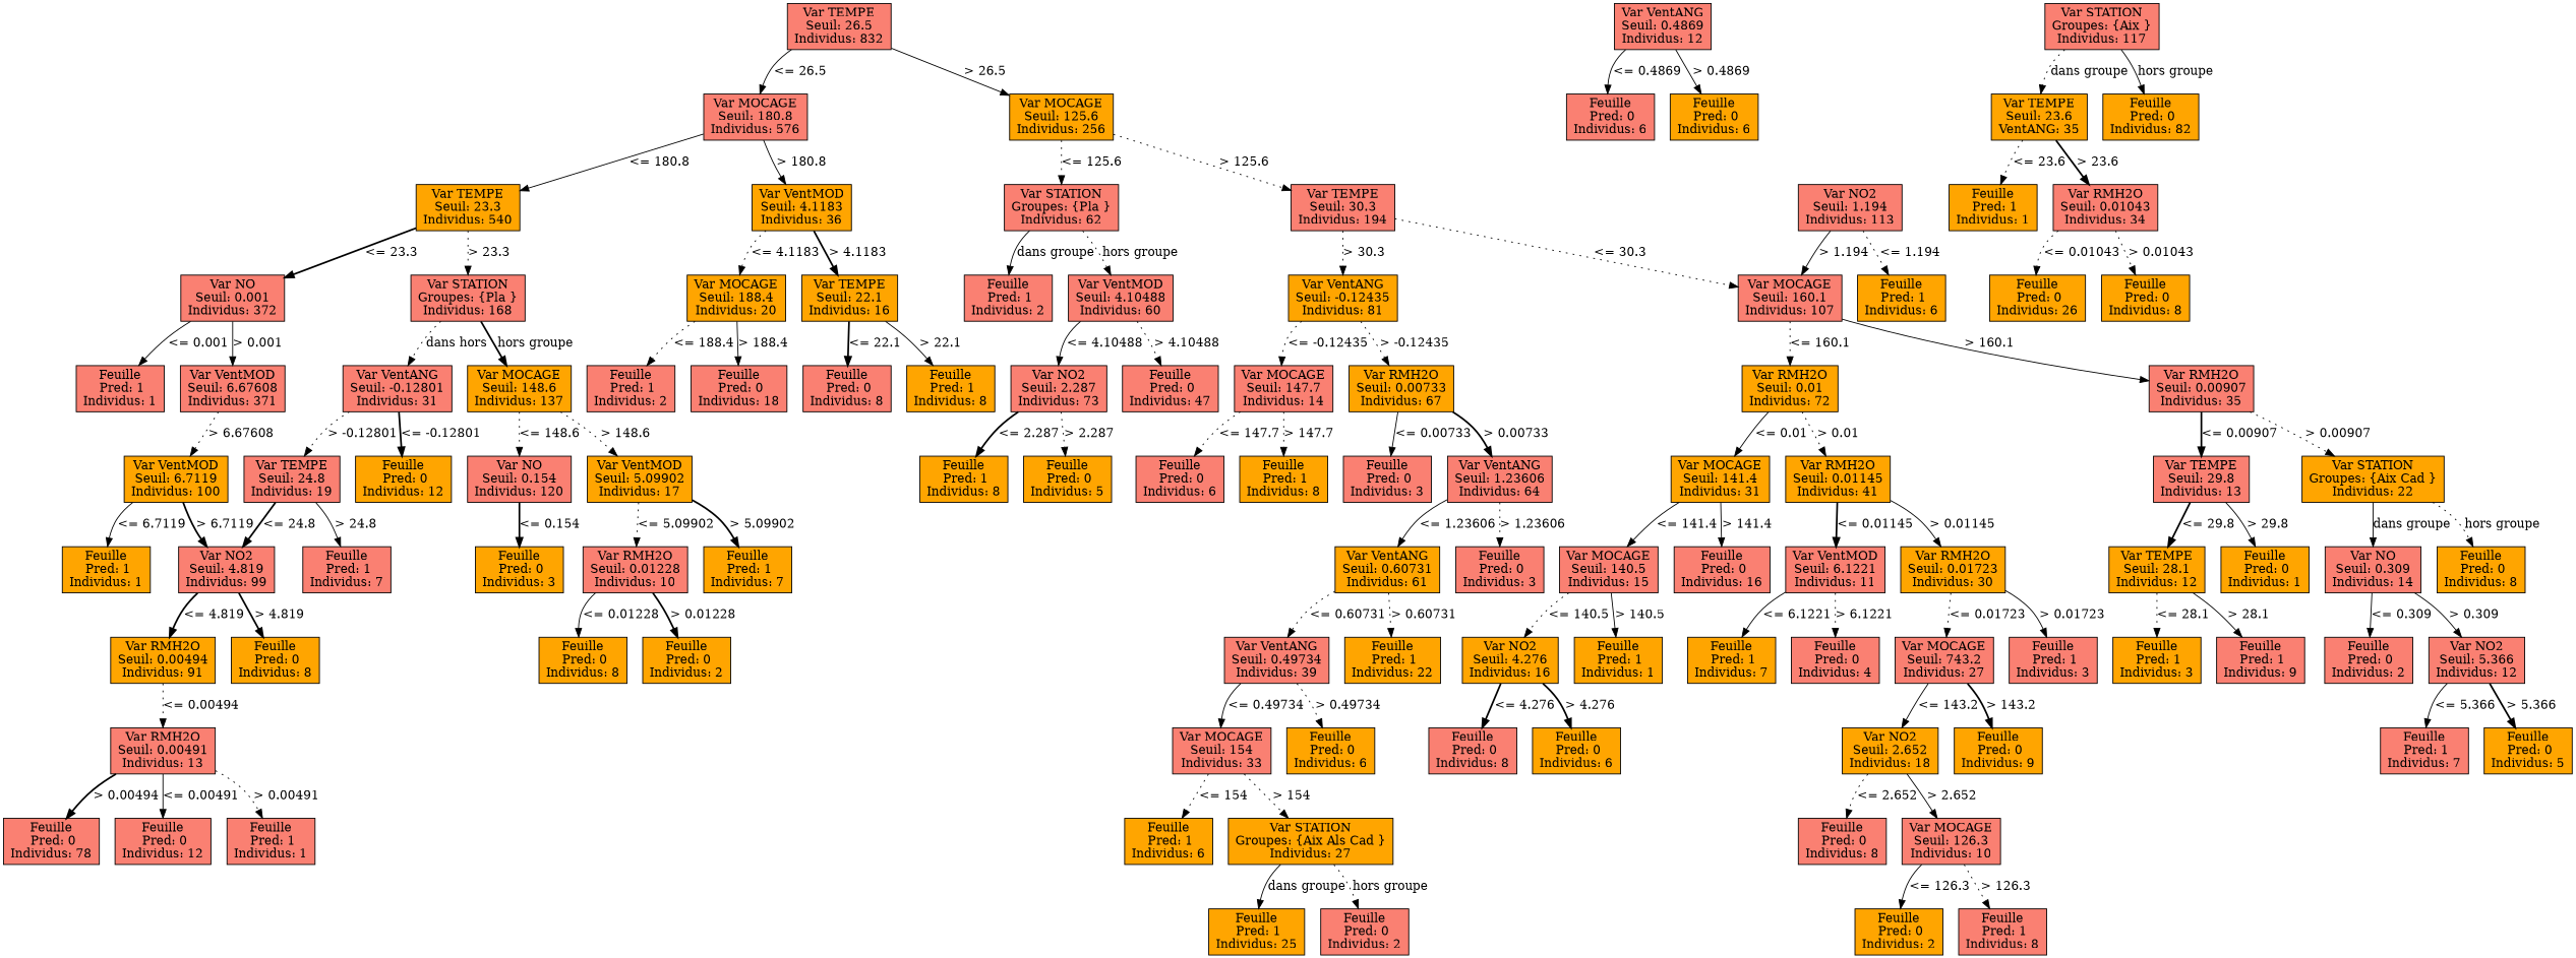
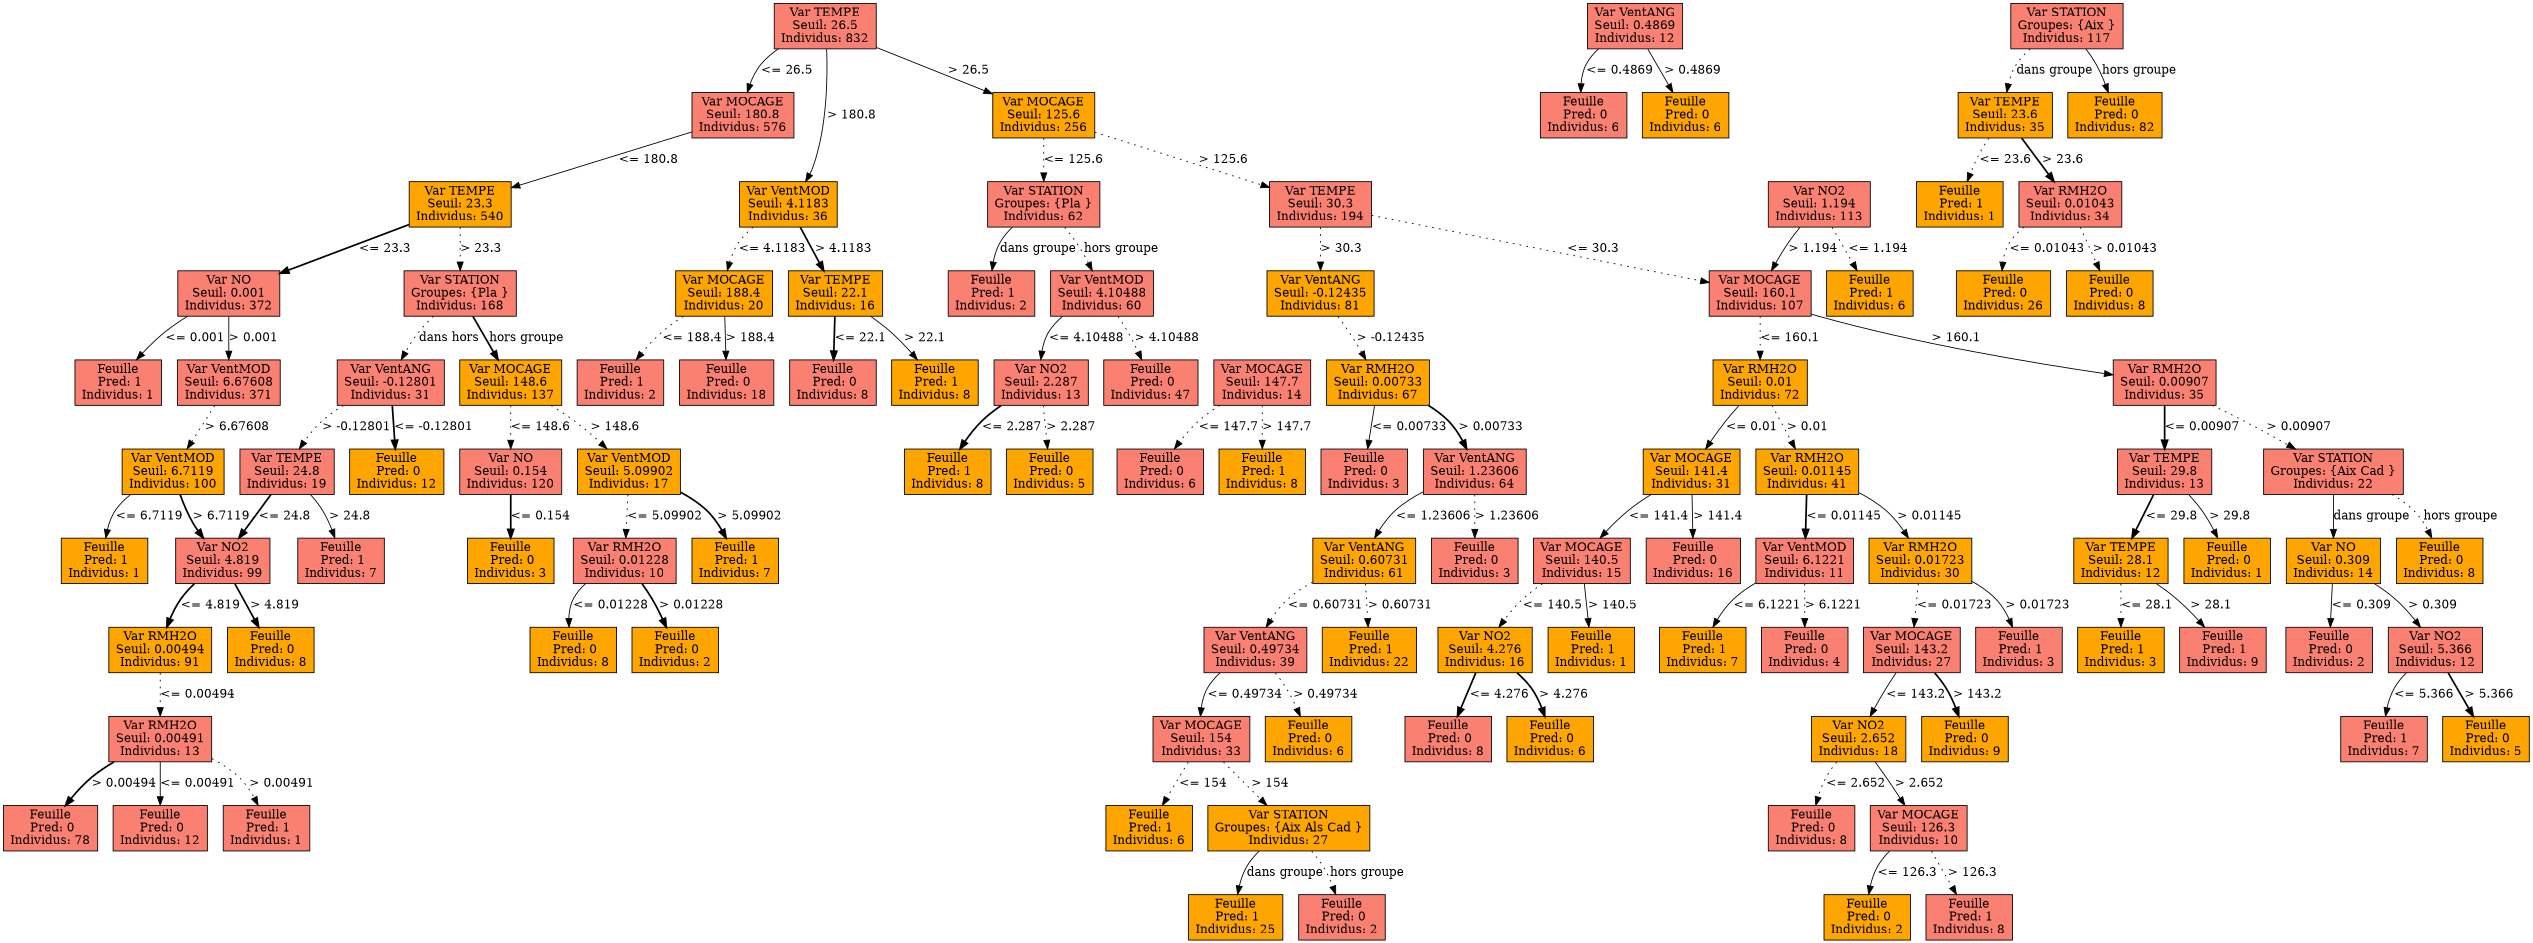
  digraph {
    node [fillcolor=salmon shape=box style=filled]
    edge [style=dotted]
    n1 [label="Var TEMPE\nSeuil: 26.5\nIndividus: 832"]
    n2 [label="Var MOCAGE\nSeuil: 180.8\nIndividus: 576"]
    n3 [fillcolor=orange label="Var MOCAGE\nSeuil: 125.6\nIndividus: 256"]
    n4 [fillcolor=orange label="Var TEMPE\nSeuil: 23.3\nIndividus: 540"]
    n5 [fillcolor=orange label="Var VentMOD\nSeuil: 4.1183\nIndividus: 36"]
    n6 [label="Var STATION\nGroupes: {Pla }\nIndividus: 62"]
    n7 [label="Var TEMPE\nSeuil: 30.3\nIndividus: 194"]
    n8 [label="Var NO\nSeuil: 0.001\nIndividus: 372"]
    n9 [label="Var STATION\nGroupes: {Pla }\nIndividus: 168"]
    n10 [fillcolor=orange label="Var MOCAGE\nSeuil: 188.4\nIndividus: 20"]
    n11 [fillcolor=orange label="Var TEMPE\nSeuil: 22.1\nIndividus: 16"]
    n12 [label="Feuille\n Pred: 1\nIndividus: 1"]
    n13 [label="Var VentMOD\nSeuil: 6.67608\nIndividus: 371"]
    n14 [label="Var VentANG\nSeuil: -0.12801\nIndividus: 31"]
    n15 [fillcolor=orange label="Var MOCAGE\nSeuil: 148.6\nIndividus: 137"]
    n16 [fillcolor=orange label="Var VentMOD\nSeuil: 6.7119\nIndividus: 100"]
    n17 [fillcolor=orange label="Feuille\n Pred: 1\nIndividus: 1"]
    n18 [label="Var NO2\nSeuil: 4.819\nIndividus: 99"]
    n19 [fillcolor=orange label="Var RMH2O\nSeuil: 0.00494\nIndividus: 91"]
    n20 [fillcolor=orange label="Feuille\n Pred: 0\nIndividus: 8"]
    n21 [label="Var RMH2O\nSeuil: 0.00491\nIndividus: 13"]
    n22 [label="Feuille\n Pred: 0\nIndividus: 78"]
    n23 [label="Feuille\n Pred: 0\nIndividus: 12"]
    n24 [label="Feuille\n Pred: 1\nIndividus: 1"]
    n25 [fillcolor=orange label="Feuille\n Pred: 0\nIndividus: 12"]
    n26 [label="Var TEMPE\nSeuil: 24.8\nIndividus: 19"]
    n27 [label="Var NO\nSeuil: 0.154\nIndividus: 120"]
    n28 [fillcolor=orange label="Var VentMOD\nSeuil: 5.09902\nIndividus: 17"]
    n29 [label="Feuille\n Pred: 1\nIndividus: 7"]
    n30 [label="Var VentANG\nSeuil: 0.4869\nIndividus: 12"]
    n31 [label="Feuille\n Pred: 0\nIndividus: 6"]
    n32 [fillcolor=orange label="Feuille\n Pred: 0\nIndividus: 6"]
    n33 [fillcolor=orange label="Feuille\n Pred: 0\nIndividus: 3"]
    n34 [label="Var RMH2O\nSeuil: 0.01228\nIndividus: 10"]
    n35 [fillcolor=orange label="Feuille\n Pred: 1\nIndividus: 7"]
    n36 [label="Var STATION\nGroupes: {Aix }\nIndividus: 117"]
-   n37 [fillcolor=orange label="Var TEMPE\nSeuil: 23.6\nVentANG: 35"]
+   n37 [fillcolor=orange label="Var TEMPE\nSeuil: 23.6\nIndividus: 35"]
    n38 [fillcolor=orange label="Feuille\n Pred: 0\nIndividus: 82"]
    n39 [fillcolor=orange label="Feuille\n Pred: 1\nIndividus: 1"]
    n40 [label="Var RMH2O\nSeuil: 0.01043\nIndividus: 34"]
    n41 [fillcolor=orange label="Feuille\n Pred: 0\nIndividus: 26"]
    n42 [fillcolor=orange label="Feuille\n Pred: 0\nIndividus: 8"]
    n43 [fillcolor=orange label="Feuille\n Pred: 0\nIndividus: 8"]
    n44 [fillcolor=orange label="Feuille\n Pred: 0\nIndividus: 2"]
    n45 [label="Feuille\n Pred: 1\nIndividus: 2"]
    n46 [label="Feuille\n Pred: 0\nIndividus: 18"]
    n47 [label="Feuille\n Pred: 0\nIndividus: 8"]
    n48 [fillcolor=orange label="Feuille\n Pred: 1\nIndividus: 8"]
    n49 [label="Feuille\n Pred: 1\nIndividus: 2"]
    n50 [label="Var VentMOD\nSeuil: 4.10488\nIndividus: 60"]
    n51 [fillcolor=orange label="Var VentANG\nSeuil: -0.12435\nIndividus: 81"]
    n52 [label="Var MOCAGE\nSeuil: 160.1\nIndividus: 107"]
-   n53 [label="Var NO2\nSeuil: 2.287\nIndividus: 73"]
+   n53 [label="Var NO2\nSeuil: 2.287\nIndividus: 13"]
    n54 [label="Feuille\n Pred: 0\nIndividus: 47"]
    n55 [fillcolor=orange label="Feuille\n Pred: 1\nIndividus: 8"]
    n56 [fillcolor=orange label="Feuille\n Pred: 0\nIndividus: 5"]
    n57 [label="Var NO2\nSeuil: 1.194\nIndividus: 113"]
    n58 [fillcolor=orange label="Feuille\n Pred: 1\nIndividus: 6"]
    n59 [label="Var MOCAGE\nSeuil: 147.7\nIndividus: 14"]
    n60 [fillcolor=orange label="Var RMH2O\nSeuil: 0.00733\nIndividus: 67"]
    n61 [fillcolor=orange label="Var RMH2O\nSeuil: 0.01\nIndividus: 72"]
    n62 [label="Var RMH2O\nSeuil: 0.00907\nIndividus: 35"]
    n63 [fillcolor=orange label="Var MOCAGE\nSeuil: 141.4\nIndividus: 31"]
    n64 [fillcolor=orange label="Var RMH2O\nSeuil: 0.01145\nIndividus: 41"]
    n65 [label="Var TEMPE\nSeuil: 29.8\nIndividus: 13"]
-   n66 [fillcolor=orange label="Var STATION\nGroupes: {Aix Cad }\nIndividus: 22"]
+   n66 [label="Var STATION\nGroupes: {Aix Cad }\nIndividus: 22"]
    n67 [label="Var MOCAGE\nSeuil: 140.5\nIndividus: 15"]
    n68 [label="Feuille\n Pred: 0\nIndividus: 16"]
    n69 [label="Var VentMOD\nSeuil: 6.1221\nIndividus: 11"]
    n70 [fillcolor=orange label="Var RMH2O\nSeuil: 0.01723\nIndividus: 30"]
    n71 [fillcolor=orange label="Var NO2\nSeuil: 4.276\nIndividus: 16"]
    n72 [fillcolor=orange label="Feuille\n Pred: 1\nIndividus: 1"]
    n73 [label="Feuille\n Pred: 0\nIndividus: 8"]
    n74 [fillcolor=orange label="Feuille\n Pred: 0\nIndividus: 6"]
    n75 [fillcolor=orange label="Feuille\n Pred: 1\nIndividus: 7"]
    n76 [label="Feuille\n Pred: 0\nIndividus: 4"]
-   n77 [label="Var MOCAGE\nSeuil: 743.2\nIndividus: 27"]
+   n77 [label="Var MOCAGE\nSeuil: 143.2\nIndividus: 27"]
    n78 [label="Feuille\n Pred: 1\nIndividus: 3"]
    n79 [fillcolor=orange label="Var NO2\nSeuil: 2.652\nIndividus: 18"]
    n80 [fillcolor=orange label="Feuille\n Pred: 0\nIndividus: 9"]
    n81 [label="Feuille\n Pred: 0\nIndividus: 8"]
    n82 [label="Var MOCAGE\nSeuil: 126.3\nIndividus: 10"]
    n83 [fillcolor=orange label="Feuille\n Pred: 0\nIndividus: 2"]
    n84 [label="Feuille\n Pred: 1\nIndividus: 8"]
    n85 [fillcolor=orange label="Var TEMPE\nSeuil: 28.1\nIndividus: 12"]
    n86 [fillcolor=orange label="Feuille\n Pred: 0\nIndividus: 1"]
-   n87 [label="Var NO\nSeuil: 0.309\nIndividus: 14"]
+   n87 [fillcolor=orange label="Var NO\nSeuil: 0.309\nIndividus: 14"]
    n88 [fillcolor=orange label="Feuille\n Pred: 0\nIndividus: 8"]
    n89 [fillcolor=orange label="Feuille\n Pred: 1\nIndividus: 3"]
    n90 [label="Feuille\n Pred: 1\nIndividus: 9"]
    n91 [label="Feuille\n Pred: 0\nIndividus: 2"]
    n92 [label="Var NO2\nSeuil: 5.366\nIndividus: 12"]
    n93 [label="Feuille\n Pred: 1\nIndividus: 7"]
    n94 [fillcolor=orange label="Feuille\n Pred: 0\nIndividus: 5"]
    n95 [label="Feuille\n Pred: 0\nIndividus: 6"]
    n96 [fillcolor=orange label="Feuille\n Pred: 1\nIndividus: 8"]
    n97 [label="Feuille\n Pred: 0\nIndividus: 3"]
    n98 [label="Var VentANG\nSeuil: 1.23606\nIndividus: 64"]
    n99 [fillcolor=orange label="Var VentANG\nSeuil: 0.60731\nIndividus: 61"]
    n100 [label="Feuille\n Pred: 0\nIndividus: 3"]
    n101 [label="Var VentANG\nSeuil: 0.49734\nIndividus: 39"]
    n102 [fillcolor=orange label="Feuille\n Pred: 1\nIndividus: 22"]
    n103 [label="Var MOCAGE\nSeuil: 154\nIndividus: 33"]
    n104 [fillcolor=orange label="Feuille\n Pred: 0\nIndividus: 6"]
    n105 [fillcolor=orange label="Feuille\n Pred: 1\nIndividus: 6"]
    n106 [fillcolor=orange label="Var STATION\nGroupes: {Aix Als Cad }\nIndividus: 27"]
    n107 [fillcolor=orange label="Feuille\n Pred: 1\nIndividus: 25"]
    n108 [label="Feuille\n Pred: 0\nIndividus: 2"]
    n1 -> n2 [label="<= 26.5" style=solid]
    n1 -> n3 [label="> 26.5" style=solid]
    n2 -> n4 [label="<= 180.8" style=solid]
-   n2 -> n5 [label="> 180.8" style=solid]
+   n1 -> n5 [label="> 180.8" style=solid]
    n3 -> n6 [label="<= 125.6"]
    n3 -> n7 [label="> 125.6"]
    n4 -> n8 [label="<= 23.3" style=bold]
    n4 -> n9 [label="> 23.3"]
    n5 -> n10 [label="<= 4.1183"]
    n5 -> n11 [label="> 4.1183" style=bold]
    n6 -> n49 [label="dans groupe" style=solid]
    n6 -> n50 [label="hors groupe"]
    n7 -> n51 [label="> 30.3"]
    n7 -> n52 [label="<= 30.3"]
    n8 -> n12 [label="<= 0.001" style=solid]
    n8 -> n13 [label="> 0.001" style=solid]
    n9 -> n14 [label="dans hors"]
    n9 -> n15 [label="hors groupe" style=bold]
    n10 -> n45 [label="<= 188.4"]
    n10 -> n46 [label="> 188.4" style=solid]
    n11 -> n47 [label="<= 22.1" style=bold]
    n11 -> n48 [label="> 22.1" style=solid]
    n13 -> n16 [label="> 6.67608"]
    n14 -> n25 [label="<= -0.12801" style=bold]
    n14 -> n26 [label="> -0.12801"]
    n15 -> n27 [label="<= 148.6"]
    n15 -> n28 [label="> 148.6"]
    n16 -> n17 [label="<= 6.7119" style=solid]
    n16 -> n18 [label="> 6.7119" style=bold]
    n18 -> n19 [label="<= 4.819" style=bold]
    n18 -> n20 [label="> 4.819" style=bold]
    n19 -> n21 [label="<= 0.00494"]
    n21 -> n22 [label="> 0.00494" style=bold]
    n21 -> n23 [label="<= 0.00491" style=solid]
    n21 -> n24 [label="> 0.00491"]
    n26 -> n18 [label="<= 24.8" style=bold]
    n26 -> n29 [label="> 24.8" style=solid]
    n27 -> n33 [label="<= 0.154" style=bold]
    n28 -> n34 [label="<= 5.09902"]
    n28 -> n35 [label="> 5.09902" style=bold]
    n30 -> n31 [label="<= 0.4869" style=solid]
    n30 -> n32 [label="> 0.4869" style=solid]
    n34 -> n43 [label="<= 0.01228" style=solid]
    n34 -> n44 [label="> 0.01228" style=bold]
    n36 -> n37 [label="dans groupe"]
    n36 -> n38 [label="hors groupe" style=solid]
    n37 -> n39 [label="<= 23.6"]
    n37 -> n40 [label="> 23.6" style=bold]
    n40 -> n41 [label="<= 0.01043"]
    n40 -> n42 [label="> 0.01043"]
    n50 -> n53 [label="<= 4.10488" style=solid]
    n50 -> n54 [label="> 4.10488"]
-   n51 -> n59 [label="<= -0.12435"]
    n51 -> n60 [label="> -0.12435"]
    n52 -> n61 [label="<= 160.1"]
    n52 -> n62 [label="> 160.1" style=solid]
    n53 -> n55 [label="<= 2.287" style=bold]
    n53 -> n56 [label="> 2.287"]
    n57 -> n52 [label="> 1.194" style=solid]
    n57 -> n58 [label="<= 1.194"]
    n59 -> n95 [label="<= 147.7"]
    n59 -> n96 [label="> 147.7"]
    n60 -> n97 [label="<= 0.00733" style=solid]
    n60 -> n98 [label="> 0.00733" style=bold]
    n61 -> n63 [label="<= 0.01" style=solid]
    n61 -> n64 [label="> 0.01"]
    n62 -> n65 [label="<= 0.00907" style=bold]
    n62 -> n66 [label="> 0.00907"]
    n63 -> n67 [label="<= 141.4" style=solid]
    n63 -> n68 [label="> 141.4" style=solid]
    n64 -> n69 [label="<= 0.01145" style=bold]
    n64 -> n70 [label="> 0.01145" style=solid]
    n65 -> n85 [label="<= 29.8" style=bold]
    n65 -> n86 [label="> 29.8" style=solid]
    n66 -> n87 [label="dans groupe" style=solid]
    n66 -> n88 [label="hors groupe"]
    n67 -> n71 [label="<= 140.5"]
    n67 -> n72 [label="> 140.5" style=solid]
    n69 -> n75 [label="<= 6.1221" style=solid]
    n69 -> n76 [label="> 6.1221"]
    n70 -> n77 [label="<= 0.01723"]
    n70 -> n78 [label="> 0.01723" style=solid]
    n71 -> n73 [label="<= 4.276" style=bold]
    n71 -> n74 [label="> 4.276" style=bold]
    n77 -> n79 [label="<= 143.2" style=solid]
    n77 -> n80 [label="> 143.2" style=bold]
    n79 -> n81 [label="<= 2.652"]
    n79 -> n82 [label="> 2.652" style=solid]
    n82 -> n83 [label="<= 126.3" style=solid]
    n82 -> n84 [label="> 126.3"]
    n85 -> n89 [label="<= 28.1"]
    n85 -> n90 [label="> 28.1" style=solid]
    n87 -> n91 [label="<= 0.309" style=solid]
    n87 -> n92 [label="> 0.309" style=solid]
    n92 -> n93 [label="<= 5.366" style=solid]
    n92 -> n94 [label="> 5.366" style=bold]
    n98 -> n99 [label="<= 1.23606" style=solid]
    n98 -> n100 [label="> 1.23606"]
    n99 -> n101 [label="<= 0.60731"]
    n99 -> n102 [label="> 0.60731"]
    n101 -> n103 [label="<= 0.49734" style=solid]
    n101 -> n104 [label="> 0.49734"]
    n103 -> n105 [label="<= 154"]
    n103 -> n106 [label="> 154"]
    n106 -> n107 [label="dans groupe" style=solid]
    n106 -> n108 [label="hors groupe"]
  }
